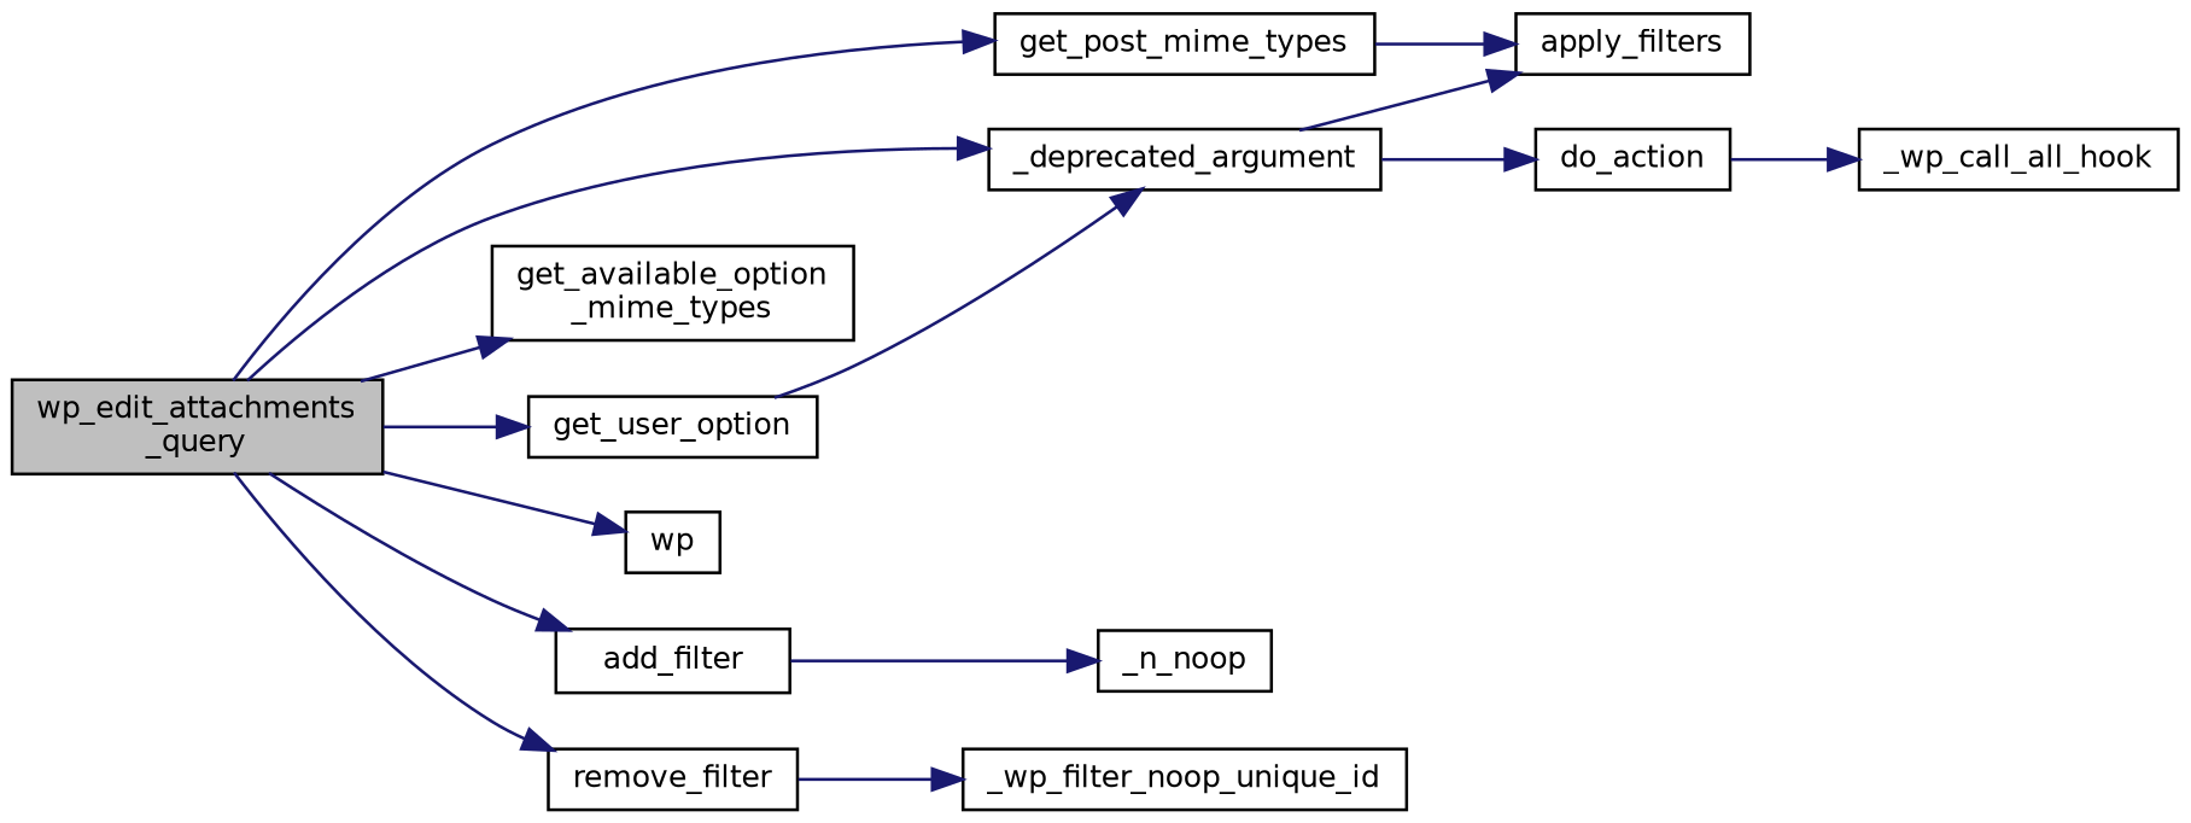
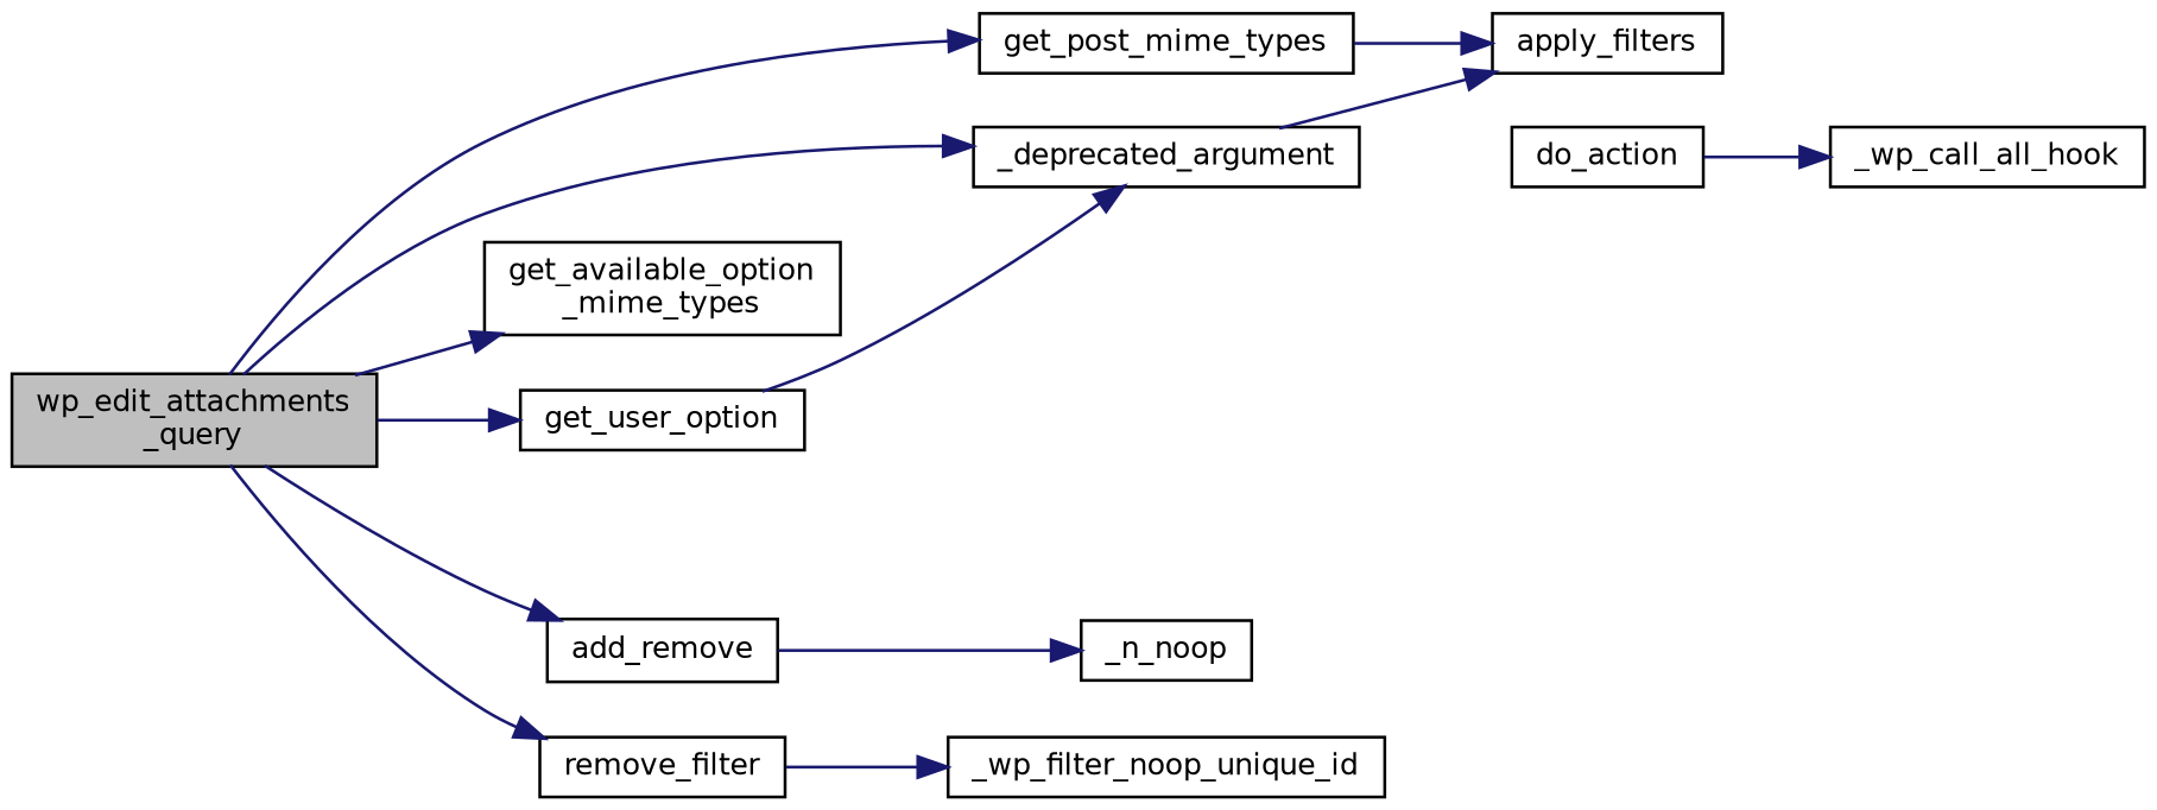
  digraph {
    rankdir=LR
    node [color=black fillcolor=white fontname=Helvetica fontsize=10 shape=record style=filled]
    edge [color=midnightblue fontname=Helvetica fontsize=10 labelfontname=Helvetica labelfontsize=10 style=solid]
    n1 [fillcolor=grey75 fontcolor=black height=0.2 label="wp_edit_attachments\l_query" width=0.4]
    n2 [height=0.2 label=get_user_option width=0.4]
    n3 [height=0.2 label=get_post_mime_types width=0.4]
    n4 [height=0.2 label="get_available_option\l_mime_types" width=0.4]
-   n5 [height=0.2 label=add_filter width=0.4]
-   n6 [height=0.2 label=wp width=0.4]
+   n5 [height=0.2 label=add_remove width=0.4]
    n7 [height=0.2 label=remove_filter width=0.4]
    n8 [height=0.2 label=_deprecated_argument width=0.4]
    n9 [height=0.2 label=apply_filters width=0.4]
    n10 [height=0.2 label=_n_noop width=0.4]
    n11 [height=0.2 label=_wp_filter_noop_unique_id width=0.4]
    n12 [height=0.2 label=do_action width=0.4]
    n13 [height=0.2 label=_wp_call_all_hook width=0.4]
    n1 -> n2
    n1 -> n3
    n1 -> n4
    n1 -> n5
-   n1 -> n6
    n1 -> n7
    n1 -> n8
    n2 -> n8
    n3 -> n9
    n5 -> n10
    n7 -> n11
    n8 -> n9
-   n8 -> n12
    n12 -> n13
  }
